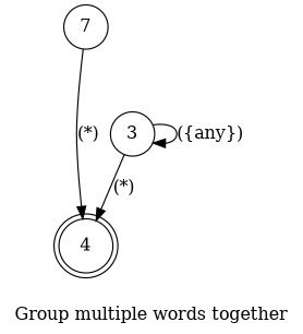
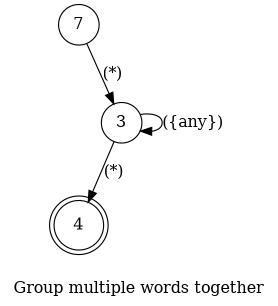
  digraph {
    desc="Group multiple words together in one variable meant to be used as alias in other commands"
    disableStopWords=true
    examples="\n      quote blue car quote,\n      quote multi word token quote,\n      quote to upper case quote,\n      quote to string quote,\n      quote to integer quote,\n      quote is null quote,\n      quote has next quote,\n      quote is full quote,\n      quote camel case quote,\n      quote get string could quote,\n      quote get color quote,\n      quote really good function quote,\n      quote U S A quote,\n      quote W H O quote,\n      quote F A T O S quote\n    "
    label="Group multiple words together"
    lang="en-US"
    langName=English
    rankdir=TB
    title="Group multiple words together"
    node [shape=circle]
    4 [shape=doublecircle]
    n2 [label=7]
    3
-   n2 -> 4 [label="(*)"]
+   n2 -> 3 [label="(*)"]
    3 -> 4 [label="(*)"]
    3 -> 3 [label="({any})" store=words]
  }
